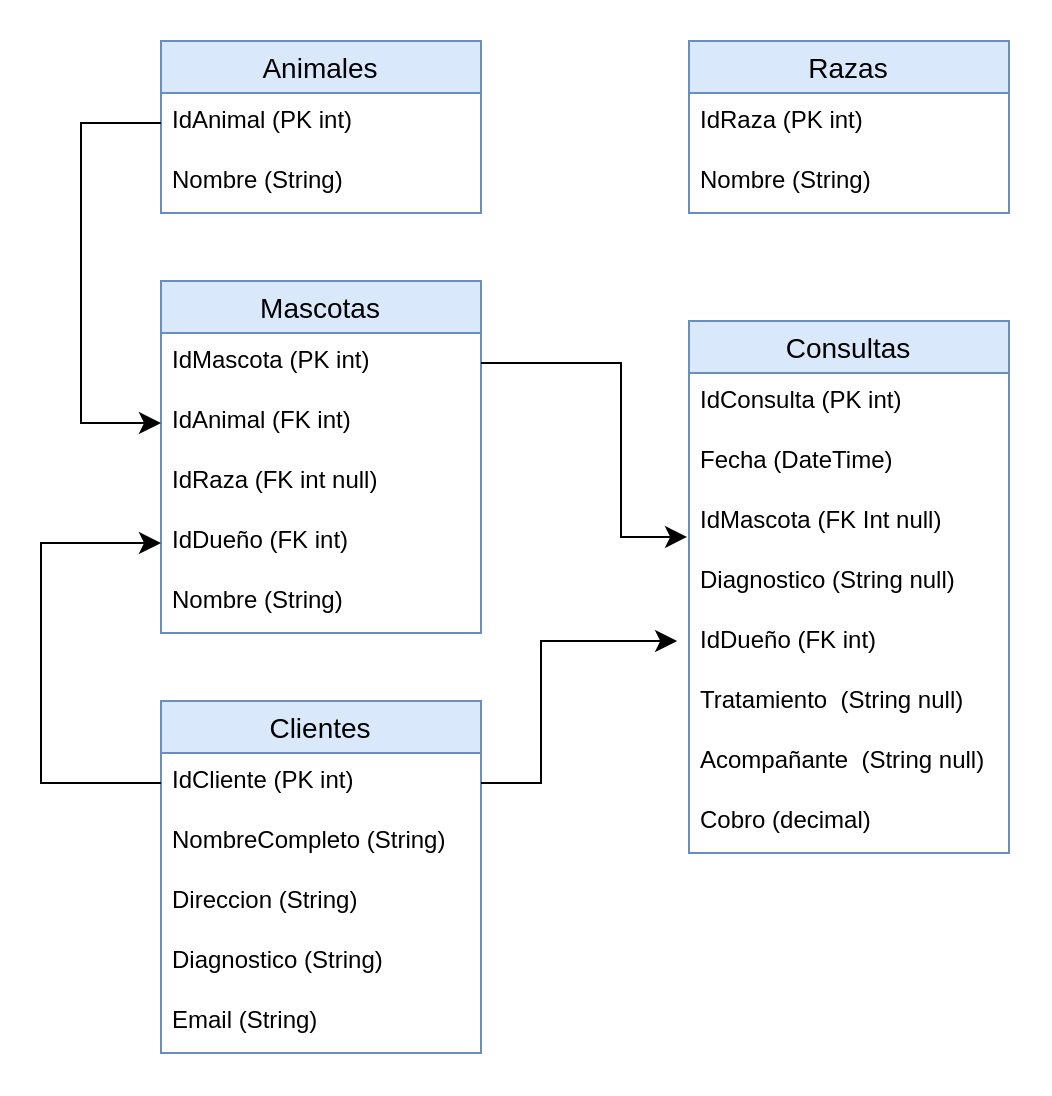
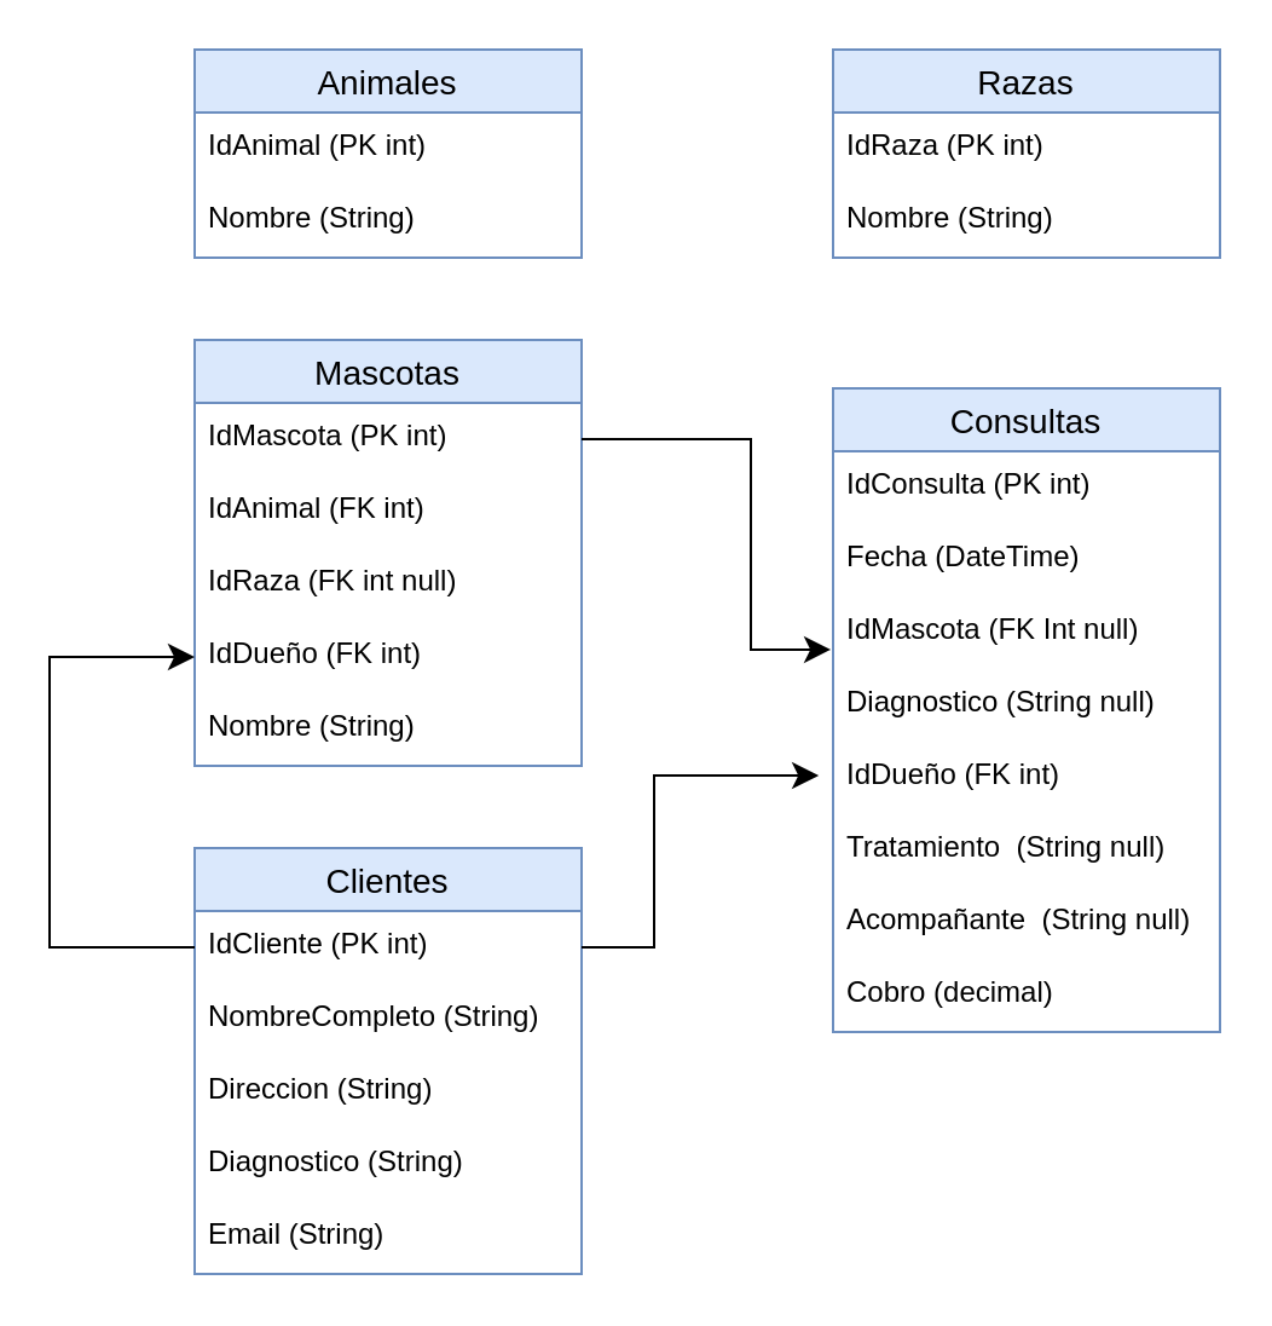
  <mxCell id="0" />
  <mxCell id="1" parent="0" />
  <mxCell id="2" value="Consultas" style="swimlane;fontStyle=0;childLayout=stackLayout;horizontal=1;startSize=26;horizontalStack=0;resizeParent=1;resizeParentMax=0;resizeLast=0;collapsible=1;marginBottom=0;align=center;fontSize=14;fillColor=#dae8fc;strokeColor=#6c8ebf;" vertex="1" parent="1"><mxGeometry x="344" y="160" width="160" height="266" as="geometry" /></mxCell>
  <mxCell id="3" value="IdConsulta (PK int)" style="text;strokeColor=none;fillColor=none;spacingLeft=4;spacingRight=4;overflow=hidden;rotatable=0;points=[[0,0.5],[1,0.5]];portConstraint=eastwest;fontSize=12;whiteSpace=wrap;html=1;" vertex="1" parent="2"><mxGeometry y="26" width="160" height="30" as="geometry" /></mxCell>
  <mxCell id="4" value="Fecha (DateTime)" style="text;strokeColor=none;fillColor=none;spacingLeft=4;spacingRight=4;overflow=hidden;rotatable=0;points=[[0,0.5],[1,0.5]];portConstraint=eastwest;fontSize=12;whiteSpace=wrap;html=1;" vertex="1" parent="2"><mxGeometry y="56" width="160" height="30" as="geometry" /></mxCell>
  <mxCell id="5" value="IdMascota (FK Int null)" style="text;strokeColor=none;fillColor=none;spacingLeft=4;spacingRight=4;overflow=hidden;rotatable=0;points=[[0,0.5],[1,0.5]];portConstraint=eastwest;fontSize=12;whiteSpace=wrap;html=1;" vertex="1" parent="2"><mxGeometry y="86" width="160" height="30" as="geometry" /></mxCell>
  <mxCell id="6" value="Diagnostico (String null)" style="text;strokeColor=none;fillColor=none;spacingLeft=4;spacingRight=4;overflow=hidden;rotatable=0;points=[[0,0.5],[1,0.5]];portConstraint=eastwest;fontSize=12;whiteSpace=wrap;html=1;" vertex="1" parent="2"><mxGeometry y="116" width="160" height="30" as="geometry" /></mxCell>
  <mxCell id="7" value="IdDueño (FK int)" style="text;strokeColor=none;fillColor=none;spacingLeft=4;spacingRight=4;overflow=hidden;rotatable=0;points=[[0,0.5],[1,0.5]];portConstraint=eastwest;fontSize=12;whiteSpace=wrap;html=1;" vertex="1" parent="2"><mxGeometry y="146" width="160" height="30" as="geometry" /></mxCell>
  <mxCell id="8" value="Tratamiento&amp;nbsp; (String null)" style="text;strokeColor=none;fillColor=none;spacingLeft=4;spacingRight=4;overflow=hidden;rotatable=0;points=[[0,0.5],[1,0.5]];portConstraint=eastwest;fontSize=12;whiteSpace=wrap;html=1;" vertex="1" parent="2"><mxGeometry y="176" width="160" height="30" as="geometry" /></mxCell>
  <mxCell id="9" value="Acompañante&amp;nbsp; (String null)" style="text;strokeColor=none;fillColor=none;spacingLeft=4;spacingRight=4;overflow=hidden;rotatable=0;points=[[0,0.5],[1,0.5]];portConstraint=eastwest;fontSize=12;whiteSpace=wrap;html=1;" vertex="1" parent="2"><mxGeometry y="206" width="160" height="30" as="geometry" /></mxCell>
  <mxCell id="10" value="Cobro (decimal)" style="text;strokeColor=none;fillColor=none;spacingLeft=4;spacingRight=4;overflow=hidden;rotatable=0;points=[[0,0.5],[1,0.5]];portConstraint=eastwest;fontSize=12;whiteSpace=wrap;html=1;" vertex="1" parent="2"><mxGeometry y="236" width="160" height="30" as="geometry" /></mxCell>
  <mxCell id="11" value="Mascotas" style="swimlane;fontStyle=0;childLayout=stackLayout;horizontal=1;startSize=26;horizontalStack=0;resizeParent=1;resizeParentMax=0;resizeLast=0;collapsible=1;marginBottom=0;align=center;fontSize=14;fillColor=#dae8fc;strokeColor=#6c8ebf;" vertex="1" parent="1"><mxGeometry x="80" y="140" width="160" height="176" as="geometry" /></mxCell>
  <mxCell id="12" value="IdMascota (PK int)" style="text;strokeColor=none;fillColor=none;spacingLeft=4;spacingRight=4;overflow=hidden;rotatable=0;points=[[0,0.5],[1,0.5]];portConstraint=eastwest;fontSize=12;whiteSpace=wrap;html=1;" vertex="1" parent="11"><mxGeometry y="26" width="160" height="30" as="geometry" /></mxCell>
  <mxCell id="13" value="IdAnimal (FK int)" style="text;strokeColor=none;fillColor=none;spacingLeft=4;spacingRight=4;overflow=hidden;rotatable=0;points=[[0,0.5],[1,0.5]];portConstraint=eastwest;fontSize=12;whiteSpace=wrap;html=1;" vertex="1" parent="11"><mxGeometry y="56" width="160" height="30" as="geometry" /></mxCell>
  <mxCell id="14" value="IdRaza (FK int null)" style="text;strokeColor=none;fillColor=none;spacingLeft=4;spacingRight=4;overflow=hidden;rotatable=0;points=[[0,0.5],[1,0.5]];portConstraint=eastwest;fontSize=12;whiteSpace=wrap;html=1;" vertex="1" parent="11"><mxGeometry y="86" width="160" height="30" as="geometry" /></mxCell>
  <mxCell id="15" value="IdDueño (FK int)" style="text;strokeColor=none;fillColor=none;spacingLeft=4;spacingRight=4;overflow=hidden;rotatable=0;points=[[0,0.5],[1,0.5]];portConstraint=eastwest;fontSize=12;whiteSpace=wrap;html=1;" vertex="1" parent="11"><mxGeometry y="116" width="160" height="30" as="geometry" /></mxCell>
  <mxCell id="16" value="Nombre (String)" style="text;strokeColor=none;fillColor=none;spacingLeft=4;spacingRight=4;overflow=hidden;rotatable=0;points=[[0,0.5],[1,0.5]];portConstraint=eastwest;fontSize=12;whiteSpace=wrap;html=1;" vertex="1" parent="11"><mxGeometry y="146" width="160" height="30" as="geometry" /></mxCell>
  <mxCell id="17" value="Animales" style="swimlane;fontStyle=0;childLayout=stackLayout;horizontal=1;startSize=26;horizontalStack=0;resizeParent=1;resizeParentMax=0;resizeLast=0;collapsible=1;marginBottom=0;align=center;fontSize=14;fillColor=#dae8fc;strokeColor=#6c8ebf;" vertex="1" parent="1"><mxGeometry x="80" y="20" width="160" height="86" as="geometry" /></mxCell>
  <mxCell id="18" value="IdAnimal (PK int)" style="text;strokeColor=none;fillColor=none;spacingLeft=4;spacingRight=4;overflow=hidden;rotatable=0;points=[[0,0.5],[1,0.5]];portConstraint=eastwest;fontSize=12;whiteSpace=wrap;html=1;" vertex="1" parent="17"><mxGeometry y="26" width="160" height="30" as="geometry" /></mxCell>
  <mxCell id="19" value="Nombre (String)" style="text;strokeColor=none;fillColor=none;spacingLeft=4;spacingRight=4;overflow=hidden;rotatable=0;points=[[0,0.5],[1,0.5]];portConstraint=eastwest;fontSize=12;whiteSpace=wrap;html=1;" vertex="1" parent="17"><mxGeometry y="56" width="160" height="30" as="geometry" /></mxCell>
  <mxCell id="20" value="Razas" style="swimlane;fontStyle=0;childLayout=stackLayout;horizontal=1;startSize=26;horizontalStack=0;resizeParent=1;resizeParentMax=0;resizeLast=0;collapsible=1;marginBottom=0;align=center;fontSize=14;fillColor=#dae8fc;strokeColor=#6c8ebf;" vertex="1" parent="1"><mxGeometry x="344" y="20" width="160" height="86" as="geometry" /></mxCell>
  <mxCell id="21" value="IdRaza (PK int)" style="text;strokeColor=none;fillColor=none;spacingLeft=4;spacingRight=4;overflow=hidden;rotatable=0;points=[[0,0.5],[1,0.5]];portConstraint=eastwest;fontSize=12;whiteSpace=wrap;html=1;" vertex="1" parent="20"><mxGeometry y="26" width="160" height="30" as="geometry" /></mxCell>
  <mxCell id="22" value="Nombre (String)" style="text;strokeColor=none;fillColor=none;spacingLeft=4;spacingRight=4;overflow=hidden;rotatable=0;points=[[0,0.5],[1,0.5]];portConstraint=eastwest;fontSize=12;whiteSpace=wrap;html=1;" vertex="1" parent="20"><mxGeometry y="56" width="160" height="30" as="geometry" /></mxCell>
  <mxCell id="23" value="Clientes" style="swimlane;fontStyle=0;childLayout=stackLayout;horizontal=1;startSize=26;horizontalStack=0;resizeParent=1;resizeParentMax=0;resizeLast=0;collapsible=1;marginBottom=0;align=center;fontSize=14;fillColor=#dae8fc;strokeColor=#6c8ebf;" vertex="1" parent="1"><mxGeometry x="80" y="350" width="160" height="176" as="geometry" /></mxCell>
  <mxCell id="24" value="IdCliente (PK int)" style="text;strokeColor=none;fillColor=none;spacingLeft=4;spacingRight=4;overflow=hidden;rotatable=0;points=[[0,0.5],[1,0.5]];portConstraint=eastwest;fontSize=12;whiteSpace=wrap;html=1;" vertex="1" parent="23"><mxGeometry y="26" width="160" height="30" as="geometry" /></mxCell>
  <mxCell id="25" value="NombreCompleto (String)" style="text;strokeColor=none;fillColor=none;spacingLeft=4;spacingRight=4;overflow=hidden;rotatable=0;points=[[0,0.5],[1,0.5]];portConstraint=eastwest;fontSize=12;whiteSpace=wrap;html=1;" vertex="1" parent="23"><mxGeometry y="56" width="160" height="30" as="geometry" /></mxCell>
  <mxCell id="26" value="Direccion (String)" style="text;strokeColor=none;fillColor=none;spacingLeft=4;spacingRight=4;overflow=hidden;rotatable=0;points=[[0,0.5],[1,0.5]];portConstraint=eastwest;fontSize=12;whiteSpace=wrap;html=1;" vertex="1" parent="23"><mxGeometry y="86" width="160" height="30" as="geometry" /></mxCell>
  <mxCell id="27" value="Diagnostico (String)" style="text;strokeColor=none;fillColor=none;spacingLeft=4;spacingRight=4;overflow=hidden;rotatable=0;points=[[0,0.5],[1,0.5]];portConstraint=eastwest;fontSize=12;whiteSpace=wrap;html=1;" vertex="1" parent="23"><mxGeometry y="116" width="160" height="30" as="geometry" /></mxCell>
  <mxCell id="28" value="Email (String)" style="text;strokeColor=none;fillColor=none;spacingLeft=4;spacingRight=4;overflow=hidden;rotatable=0;points=[[0,0.5],[1,0.5]];portConstraint=eastwest;fontSize=12;whiteSpace=wrap;html=1;" vertex="1" parent="23"><mxGeometry y="146" width="160" height="30" as="geometry" /></mxCell>
- <mxCell id="29" value="" style="edgeStyle=elbowEdgeStyle;elbow=horizontal;endArrow=classic;html=1;curved=0;rounded=0;endSize=8;startSize=8;exitX=0;exitY=0.5;exitDx=0;exitDy=0;entryX=0;entryY=0.5;entryDx=0;entryDy=0;" edge="1" parent="1" source="18" target="13"><mxGeometry width="50" height="50" relative="1" as="geometry"><mxPoint x="400" y="250" as="sourcePoint" /><mxPoint x="450" y="200" as="targetPoint" /><Array as="points"><mxPoint x="40" y="130" /></Array></mxGeometry></mxCell>
  <mxCell id="30" value="" style="edgeStyle=elbowEdgeStyle;elbow=horizontal;endArrow=classic;html=1;curved=0;rounded=0;endSize=8;startSize=8;exitX=1;exitY=0.5;exitDx=0;exitDy=0;entryX=-0.037;entryY=0.467;entryDx=0;entryDy=0;entryPerimeter=0;" edge="1" parent="1" source="24" target="7"><mxGeometry width="50" height="50" relative="1" as="geometry"><mxPoint x="400" y="350" as="sourcePoint" /><mxPoint x="450" y="300" as="targetPoint" /><Array as="points"><mxPoint x="270" y="340" /></Array></mxGeometry></mxCell>
  <mxCell id="31" value="" style="edgeStyle=elbowEdgeStyle;elbow=horizontal;endArrow=classic;html=1;curved=0;rounded=0;endSize=8;startSize=8;exitX=0;exitY=0.5;exitDx=0;exitDy=0;entryX=0;entryY=0.5;entryDx=0;entryDy=0;" edge="1" parent="1" source="24" target="15"><mxGeometry width="50" height="50" relative="1" as="geometry"><mxPoint x="400" y="350" as="sourcePoint" /><mxPoint x="450" y="300" as="targetPoint" /><Array as="points"><mxPoint x="20" y="340" /></Array></mxGeometry></mxCell>
  <mxCell id="32" value="" style="edgeStyle=elbowEdgeStyle;elbow=horizontal;endArrow=classic;html=1;curved=0;rounded=0;endSize=8;startSize=8;exitX=1;exitY=0.5;exitDx=0;exitDy=0;entryX=-0.006;entryY=0.733;entryDx=0;entryDy=0;entryPerimeter=0;" edge="1" parent="1" source="12" target="5"><mxGeometry width="50" height="50" relative="1" as="geometry"><mxPoint x="400" y="350" as="sourcePoint" /><mxPoint x="450" y="300" as="targetPoint" /><Array as="points"><mxPoint x="310" y="250" /></Array></mxGeometry></mxCell>
